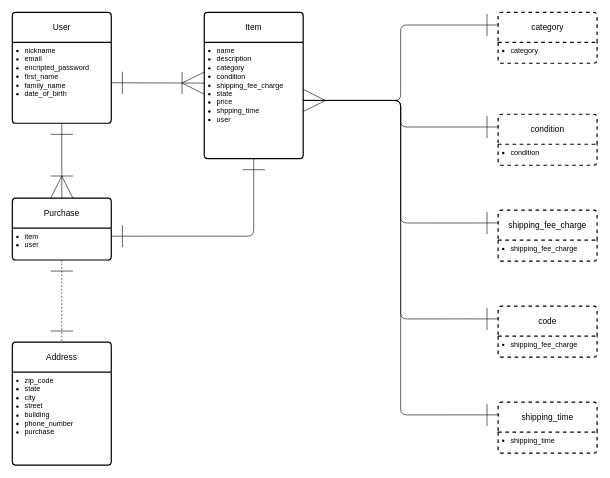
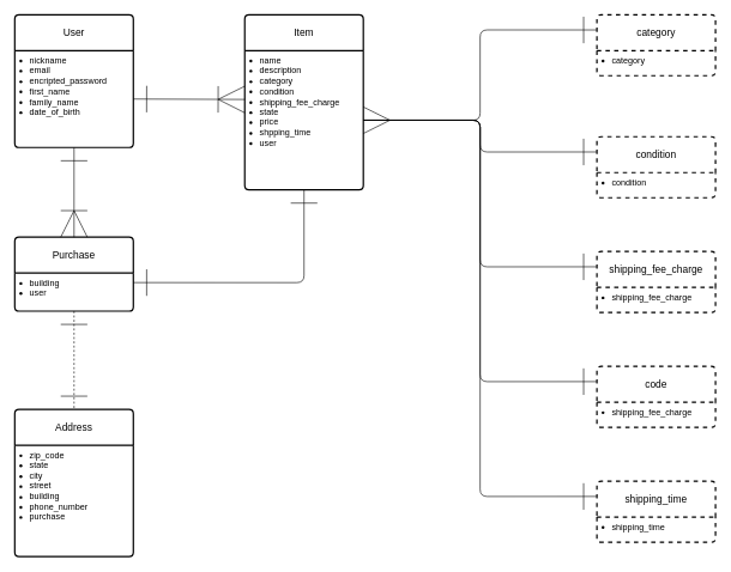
  <mxCell id="0" />
  <mxCell id="1" parent="0" />
  <mxCell id="2" value="User" style="swimlane;childLayout=stackLayout;horizontal=1;startSize=50;horizontalStack=0;rounded=1;fontSize=14;fontStyle=0;strokeWidth=2;resizeParent=0;resizeLast=1;shadow=0;dashed=0;align=center;arcSize=4;html=1;whiteSpace=wrap;labelBackgroundColor=none;fixDash=0;" vertex="1" parent="1"><mxGeometry x="20" y="20" width="165" height="185" as="geometry" /></mxCell>
  <mxCell id="3" value="&lt;ul style=&quot;padding-left: 15px; margin-top: 0px;&quot;&gt;&lt;li&gt;&lt;font style=&quot;color: rgb(0, 0, 0);&quot;&gt;nickname&lt;/font&gt;&lt;/li&gt;&lt;li&gt;&lt;font style=&quot;color: rgb(0, 0, 0);&quot;&gt;email&lt;/font&gt;&lt;/li&gt;&lt;li&gt;&lt;font style=&quot;color: rgb(0, 0, 0);&quot;&gt;encripted_password&lt;/font&gt;&lt;/li&gt;&lt;li&gt;&lt;font style=&quot;color: rgb(0, 0, 0);&quot;&gt;first_name&lt;/font&gt;&lt;/li&gt;&lt;li&gt;&lt;span style=&quot;background-color: transparent;&quot;&gt;&lt;font style=&quot;color: rgb(0, 0, 0);&quot;&gt;family_name&lt;/font&gt;&lt;/span&gt;&lt;/li&gt;&lt;li&gt;&lt;span style=&quot;background-color: transparent;&quot;&gt;&lt;font style=&quot;color: rgb(0, 0, 0);&quot;&gt;date_of_birth&lt;/font&gt;&lt;/span&gt;&lt;/li&gt;&lt;/ul&gt;" style="align=left;strokeColor=none;fillColor=none;spacingLeft=4;fontSize=12;verticalAlign=top;resizable=0;rotatable=0;part=1;html=1;" vertex="1" parent="2"><mxGeometry y="50" width="165" height="135" as="geometry" /></mxCell>
  <mxCell id="4" value="Item" style="swimlane;childLayout=stackLayout;horizontal=1;startSize=50;horizontalStack=0;rounded=1;fontSize=14;fontStyle=0;strokeWidth=2;resizeParent=0;resizeLast=1;shadow=0;dashed=0;align=center;arcSize=4;html=1;whiteSpace=wrap;labelBackgroundColor=none;fixDash=0;" vertex="1" parent="1"><mxGeometry x="340" y="20" width="165" height="244" as="geometry" /></mxCell>
  <mxCell id="5" value="&lt;ul style=&quot;padding-left: 15px; margin-top: 0px;&quot;&gt;&lt;li&gt;&lt;font style=&quot;color: rgb(0, 0, 0);&quot;&gt;name&lt;/font&gt;&lt;/li&gt;&lt;li&gt;&lt;font style=&quot;color: rgb(0, 0, 0);&quot;&gt;description&lt;/font&gt;&lt;/li&gt;&lt;li&gt;&lt;font style=&quot;color: rgb(0, 0, 0);&quot;&gt;category&lt;/font&gt;&lt;/li&gt;&lt;li&gt;&lt;font style=&quot;color: rgb(0, 0, 0);&quot;&gt;condition&lt;/font&gt;&lt;/li&gt;&lt;li&gt;&lt;font style=&quot;color: rgb(0, 0, 0);&quot;&gt;shipping_fee_charge&lt;/font&gt;&lt;/li&gt;&lt;li&gt;&lt;font style=&quot;color: rgb(0, 0, 0);&quot;&gt;state&lt;/font&gt;&lt;/li&gt;&lt;li&gt;&lt;font style=&quot;color: rgb(0, 0, 0);&quot;&gt;price&lt;/font&gt;&lt;/li&gt;&lt;li&gt;&lt;font style=&quot;color: rgb(0, 0, 0);&quot;&gt;shpping_time&lt;/font&gt;&lt;/li&gt;&lt;li&gt;&lt;font style=&quot;color: rgb(0, 0, 0);&quot;&gt;user&lt;/font&gt;&lt;/li&gt;&lt;/ul&gt;" style="align=left;strokeColor=none;fillColor=none;spacingLeft=4;fontSize=12;verticalAlign=top;resizable=0;rotatable=0;part=1;html=1;" vertex="1" parent="4"><mxGeometry y="50" width="165" height="194" as="geometry" /></mxCell>
  <mxCell id="6" value="Purchase" style="swimlane;childLayout=stackLayout;horizontal=1;startSize=50;horizontalStack=0;rounded=1;fontSize=14;fontStyle=0;strokeWidth=2;resizeParent=0;resizeLast=1;shadow=0;dashed=0;align=center;arcSize=4;html=1;whiteSpace=wrap;labelBackgroundColor=none;fixDash=0;" vertex="1" parent="1"><mxGeometry x="20" y="330" width="165" height="103" as="geometry" /></mxCell>
- <mxCell id="7" value="&lt;ul style=&quot;padding-left: 15px; margin-top: 0px;&quot;&gt;&lt;li&gt;&lt;font color=&quot;#000000&quot;&gt;item&lt;/font&gt;&lt;/li&gt;&lt;li&gt;&lt;font color=&quot;#000000&quot;&gt;user&lt;/font&gt;&lt;/li&gt;&lt;/ul&gt;" style="align=left;strokeColor=none;fillColor=none;spacingLeft=4;fontSize=12;verticalAlign=top;resizable=0;rotatable=0;part=1;html=1;" vertex="1" parent="6"><mxGeometry y="50" width="165" height="53" as="geometry" /></mxCell>
+ <mxCell id="7" value="&lt;ul style=&quot;padding-left: 15px; margin-top: 0px;&quot;&gt;&lt;li&gt;&lt;font color=&quot;#000000&quot;&gt;building&lt;/font&gt;&lt;/li&gt;&lt;li&gt;&lt;font color=&quot;#000000&quot;&gt;user&lt;/font&gt;&lt;/li&gt;&lt;/ul&gt;" style="align=left;strokeColor=none;fillColor=none;spacingLeft=4;fontSize=12;verticalAlign=top;resizable=0;rotatable=0;part=1;html=1;" vertex="1" parent="6"><mxGeometry y="50" width="165" height="53" as="geometry" /></mxCell>
  <mxCell id="8" value="Address" style="swimlane;childLayout=stackLayout;horizontal=1;startSize=50;horizontalStack=0;rounded=1;fontSize=14;fontStyle=0;strokeWidth=2;resizeParent=0;resizeLast=1;shadow=0;dashed=0;align=center;arcSize=4;html=1;whiteSpace=wrap;labelBackgroundColor=none;fixDash=0;" vertex="1" parent="1"><mxGeometry x="20" y="570" width="165" height="205" as="geometry" /></mxCell>
  <mxCell id="9" value="&lt;ul style=&quot;padding-left: 15px; margin-top: 0px;&quot;&gt;&lt;li&gt;&lt;span style=&quot;background-color: transparent;&quot;&gt;&lt;font color=&quot;#000000&quot;&gt;zip_code&lt;/font&gt;&lt;/span&gt;&lt;/li&gt;&lt;li&gt;&lt;font style=&quot;color: rgb(0, 0, 0);&quot;&gt;state&lt;/font&gt;&lt;/li&gt;&lt;li&gt;&lt;font style=&quot;color: rgb(0, 0, 0);&quot;&gt;city&lt;/font&gt;&lt;/li&gt;&lt;li&gt;&lt;font style=&quot;color: rgb(0, 0, 0);&quot;&gt;street&lt;/font&gt;&lt;/li&gt;&lt;li&gt;&lt;font style=&quot;color: rgb(0, 0, 0);&quot;&gt;building&lt;/font&gt;&lt;/li&gt;&lt;li&gt;&lt;font style=&quot;color: rgb(0, 0, 0);&quot;&gt;phone_number&lt;/font&gt;&lt;/li&gt;&lt;li&gt;&lt;font style=&quot;color: rgb(0, 0, 0);&quot;&gt;purchase&lt;/font&gt;&lt;/li&gt;&lt;/ul&gt;" style="align=left;strokeColor=none;fillColor=none;spacingLeft=4;fontSize=12;verticalAlign=top;resizable=0;rotatable=0;part=1;html=1;" vertex="1" parent="8"><mxGeometry y="50" width="165" height="155" as="geometry" /></mxCell>
  <mxCell id="10" style="edgeStyle=none;html=1;exitX=1;exitY=0.5;exitDx=0;exitDy=0;startArrow=ERone;startFill=0;endArrow=ERoneToMany;endFill=0;strokeWidth=1;endSize=35;startSize=35;shadow=0;strokeColor=default;orthogonal=0;entryX=0;entryY=0.351;entryDx=0;entryDy=0;entryPerimeter=0;snapToPoint=0;" edge="1" parent="1" source="3" target="5"><mxGeometry relative="1" as="geometry"><mxPoint x="200" y="188" as="sourcePoint" /><mxPoint x="290" y="104" as="targetPoint" /></mxGeometry></mxCell>
  <mxCell id="11" style="edgeStyle=none;html=1;exitX=0.5;exitY=1;exitDx=0;exitDy=0;entryX=0.5;entryY=0;entryDx=0;entryDy=0;startArrow=ERone;startFill=0;endArrow=ERoneToMany;endFill=0;endSize=35;startSize=35;" edge="1" parent="1" source="3" target="6"><mxGeometry relative="1" as="geometry" /></mxCell>
  <mxCell id="12" style="edgeStyle=orthogonalEdgeStyle;html=1;exitX=0.5;exitY=1;exitDx=0;exitDy=0;entryX=1;entryY=0.25;entryDx=0;entryDy=0;startArrow=ERone;startFill=0;endArrow=ERone;endFill=0;endSize=35;startSize=35;" edge="1" parent="1" source="5" target="7"><mxGeometry relative="1" as="geometry" /></mxCell>
  <mxCell id="13" style="edgeStyle=none;html=1;exitX=0.5;exitY=1;exitDx=0;exitDy=0;entryX=0.5;entryY=0;entryDx=0;entryDy=0;startArrow=ERone;startFill=0;endArrow=ERone;endFill=0;endSize=35;startSize=35;dashed=1;" edge="1" parent="1" source="7" target="8"><mxGeometry relative="1" as="geometry" /></mxCell>
  <mxCell id="14" value="category" style="swimlane;childLayout=stackLayout;horizontal=1;startSize=50;horizontalStack=0;rounded=1;fontSize=14;fontStyle=0;strokeWidth=2;resizeParent=0;resizeLast=1;shadow=0;dashed=1;align=center;arcSize=4;html=1;whiteSpace=wrap;labelBackgroundColor=none;fixDash=0;" vertex="1" parent="1"><mxGeometry x="830" y="20" width="165" height="85" as="geometry" /></mxCell>
  <mxCell id="15" value="&lt;ul style=&quot;padding-left: 15px; margin-top: 0px;&quot;&gt;&lt;li&gt;&lt;font color=&quot;#000000&quot;&gt;category&lt;/font&gt;&lt;/li&gt;&lt;/ul&gt;" style="align=left;strokeColor=none;fillColor=none;spacingLeft=4;fontSize=12;verticalAlign=top;resizable=0;rotatable=0;part=1;html=1;" vertex="1" parent="14"><mxGeometry y="50" width="165" height="35" as="geometry" /></mxCell>
  <mxCell id="16" style="edgeStyle=orthogonalEdgeStyle;html=1;exitX=0;exitY=0.25;exitDx=0;exitDy=0;entryX=1;entryY=0.5;entryDx=0;entryDy=0;endArrow=none;endFill=0;startArrow=ERone;startFill=0;endSize=6;startSize=35;" edge="1" parent="1" source="17" target="5"><mxGeometry relative="1" as="geometry" /></mxCell>
  <mxCell id="17" value="condition" style="swimlane;childLayout=stackLayout;horizontal=1;startSize=50;horizontalStack=0;rounded=1;fontSize=14;fontStyle=0;strokeWidth=2;resizeParent=0;resizeLast=1;shadow=0;dashed=1;align=center;arcSize=4;html=1;whiteSpace=wrap;labelBackgroundColor=none;fixDash=0;" vertex="1" parent="1"><mxGeometry x="830" y="190" width="165" height="85" as="geometry" /></mxCell>
  <mxCell id="18" value="&lt;ul style=&quot;padding-left: 15px; margin-top: 0px;&quot;&gt;&lt;li&gt;&lt;font color=&quot;#000000&quot;&gt;condition&lt;/font&gt;&lt;/li&gt;&lt;/ul&gt;" style="align=left;strokeColor=none;fillColor=none;spacingLeft=4;fontSize=12;verticalAlign=top;resizable=0;rotatable=0;part=1;html=1;" vertex="1" parent="17"><mxGeometry y="50" width="165" height="35" as="geometry" /></mxCell>
  <mxCell id="19" style="edgeStyle=orthogonalEdgeStyle;html=1;exitX=0;exitY=0.25;exitDx=0;exitDy=0;entryX=1;entryY=0.5;entryDx=0;entryDy=0;endArrow=none;endFill=0;startSize=35;startArrow=ERone;startFill=0;" edge="1" parent="1" source="20" target="5"><mxGeometry relative="1" as="geometry" /></mxCell>
  <mxCell id="20" value="shipping_fee_charge" style="swimlane;childLayout=stackLayout;horizontal=1;startSize=50;horizontalStack=0;rounded=1;fontSize=14;fontStyle=0;strokeWidth=2;resizeParent=0;resizeLast=1;shadow=0;dashed=1;align=center;arcSize=4;html=1;whiteSpace=wrap;labelBackgroundColor=none;fixDash=0;" vertex="1" parent="1"><mxGeometry x="830" y="350" width="165" height="85" as="geometry" /></mxCell>
  <mxCell id="21" value="&lt;ul style=&quot;padding-left: 15px; margin-top: 0px;&quot;&gt;&lt;li&gt;&lt;font color=&quot;#000000&quot;&gt;shipping_fee_charge&lt;/font&gt;&lt;/li&gt;&lt;/ul&gt;" style="align=left;strokeColor=none;fillColor=none;spacingLeft=4;fontSize=12;verticalAlign=top;resizable=0;rotatable=0;part=1;html=1;" vertex="1" parent="20"><mxGeometry y="50" width="165" height="35" as="geometry" /></mxCell>
  <mxCell id="22" style="edgeStyle=orthogonalEdgeStyle;html=1;exitX=0;exitY=0.25;exitDx=0;exitDy=0;entryX=1;entryY=0.5;entryDx=0;entryDy=0;endArrow=none;endFill=0;startArrow=ERone;startFill=0;startSize=35;" edge="1" parent="1" source="23" target="5"><mxGeometry relative="1" as="geometry" /></mxCell>
  <mxCell id="23" value="code" style="swimlane;childLayout=stackLayout;horizontal=1;startSize=50;horizontalStack=0;rounded=1;fontSize=14;fontStyle=0;strokeWidth=2;resizeParent=0;resizeLast=1;shadow=0;dashed=1;align=center;arcSize=4;html=1;whiteSpace=wrap;labelBackgroundColor=none;fixDash=0;" vertex="1" parent="1"><mxGeometry x="830" y="510" width="165" height="85" as="geometry" /></mxCell>
  <mxCell id="24" value="&lt;ul style=&quot;padding-left: 15px; margin-top: 0px;&quot;&gt;&lt;li&gt;&lt;font color=&quot;#000000&quot;&gt;shipping_fee_charge&lt;/font&gt;&lt;/li&gt;&lt;/ul&gt;" style="align=left;strokeColor=none;fillColor=none;spacingLeft=4;fontSize=12;verticalAlign=top;resizable=0;rotatable=0;part=1;html=1;" vertex="1" parent="23"><mxGeometry y="50" width="165" height="35" as="geometry" /></mxCell>
  <mxCell id="25" style="edgeStyle=orthogonalEdgeStyle;html=1;exitX=0;exitY=0.25;exitDx=0;exitDy=0;entryX=1;entryY=0.5;entryDx=0;entryDy=0;endArrow=none;endFill=0;startArrow=ERone;startFill=0;startSize=35;" edge="1" parent="1" source="26" target="5"><mxGeometry relative="1" as="geometry" /></mxCell>
  <mxCell id="26" value="shipping_time" style="swimlane;childLayout=stackLayout;horizontal=1;startSize=50;horizontalStack=0;rounded=1;fontSize=14;fontStyle=0;strokeWidth=2;resizeParent=0;resizeLast=1;shadow=0;dashed=1;align=center;arcSize=4;html=1;whiteSpace=wrap;labelBackgroundColor=none;fixDash=0;" vertex="1" parent="1"><mxGeometry x="830" y="670" width="165" height="85" as="geometry" /></mxCell>
  <mxCell id="27" value="&lt;ul style=&quot;padding-left: 15px; margin-top: 0px;&quot;&gt;&lt;li&gt;&lt;font color=&quot;#000000&quot;&gt;shipping_time&lt;/font&gt;&lt;/li&gt;&lt;/ul&gt;" style="align=left;strokeColor=none;fillColor=none;spacingLeft=4;fontSize=12;verticalAlign=top;resizable=0;rotatable=0;part=1;html=1;" vertex="1" parent="26"><mxGeometry y="50" width="165" height="35" as="geometry" /></mxCell>
  <mxCell id="28" style="edgeStyle=orthogonalEdgeStyle;html=1;exitX=0;exitY=0.25;exitDx=0;exitDy=0;startArrow=ERone;startFill=0;sourcePerimeterSpacing=0;endSize=35;endArrow=ERmany;endFill=0;startSize=35;entryX=1;entryY=0.5;entryDx=0;entryDy=0;" edge="1" parent="1" source="14" target="5"><mxGeometry relative="1" as="geometry"><mxPoint x="620" y="80" as="targetPoint" /></mxGeometry></mxCell>
